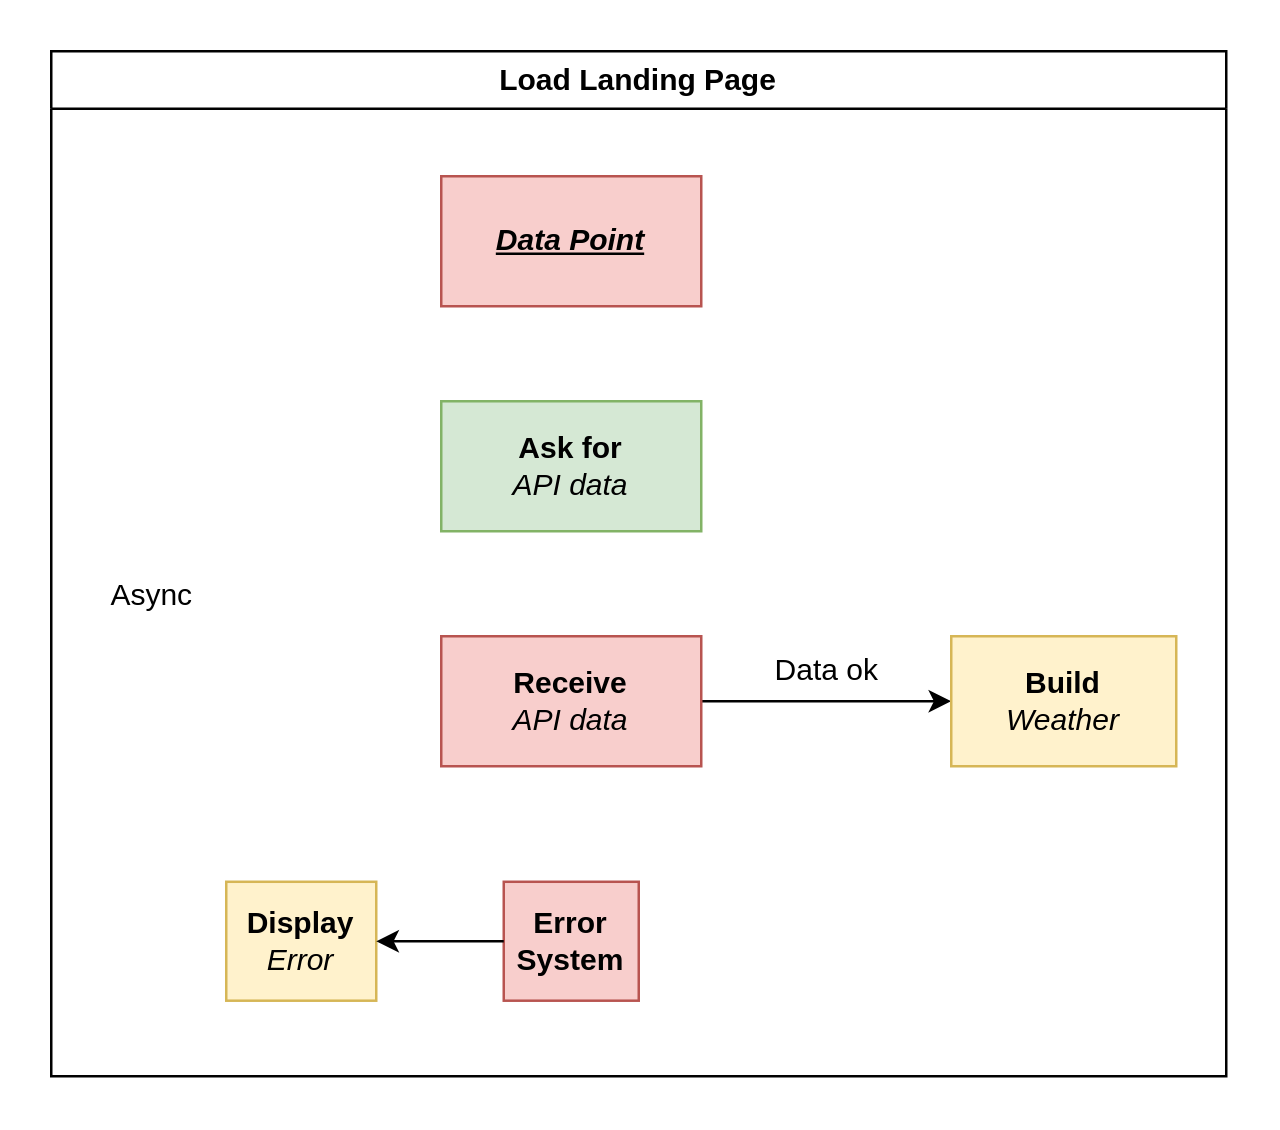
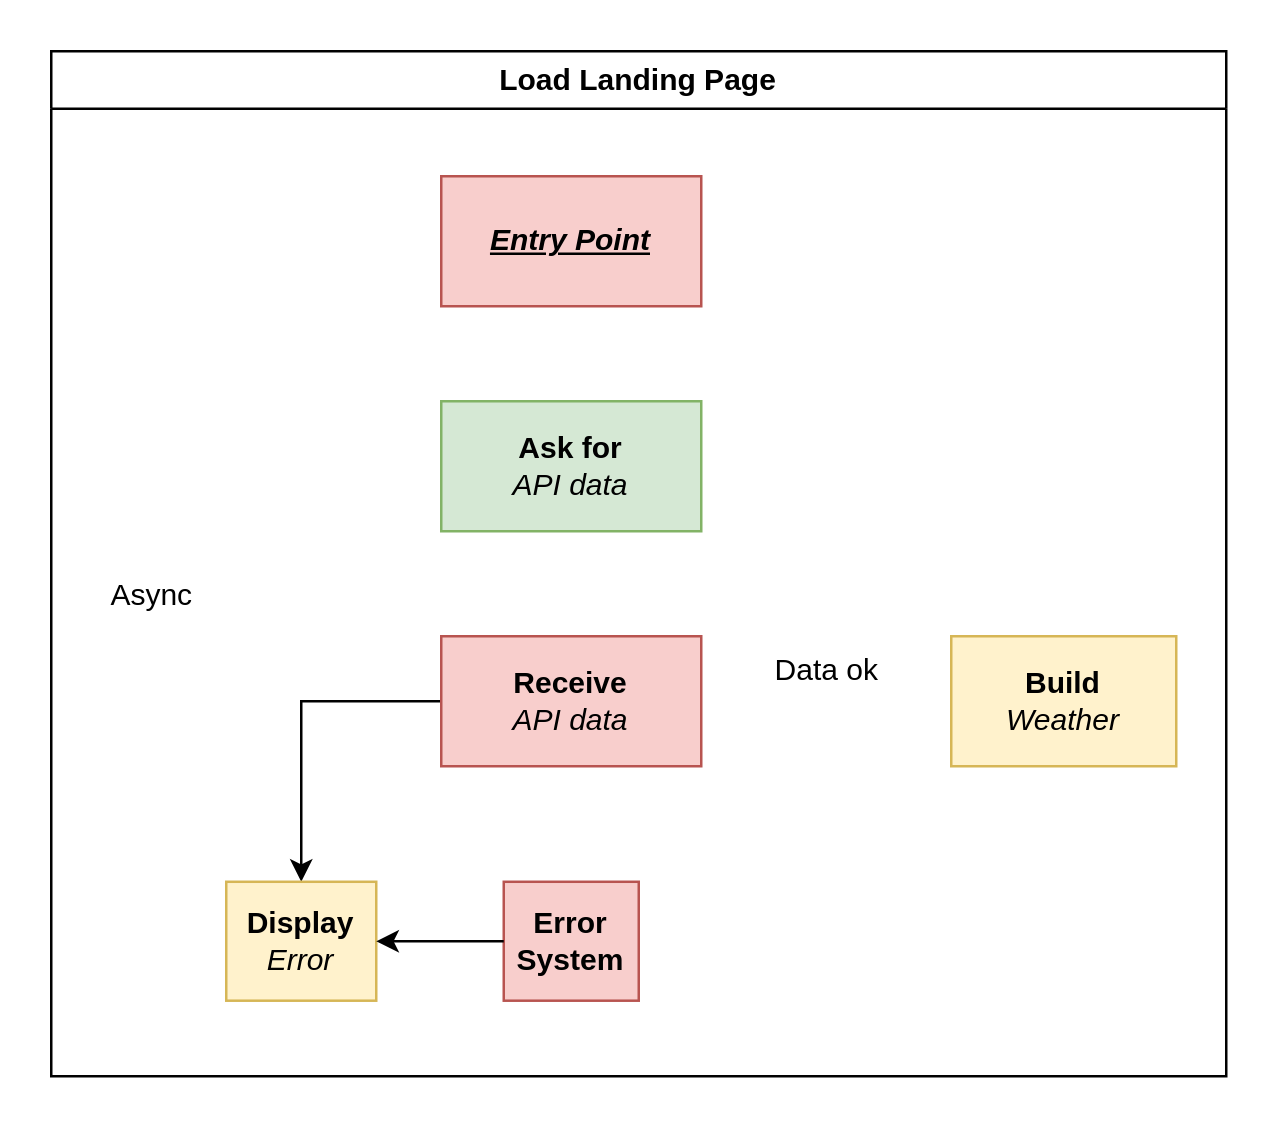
  <mxCell id="0" />
  <mxCell id="1" parent="0" />
  <mxCell id="2" value="Load Landing Page" style="swimlane;whiteSpace=wrap;html=1;" vertex="1" parent="1"><mxGeometry x="20" y="20" width="470" height="410" as="geometry" /></mxCell>
- <mxCell id="3" value="&lt;b&gt;&lt;i&gt;&lt;u&gt;Data Point&lt;/u&gt;&lt;/i&gt;&lt;/b&gt;" style="rounded=0;whiteSpace=wrap;html=1;fillColor=#f8cecc;strokeColor=#b85450;" vertex="1" parent="2"><mxGeometry x="156" y="50" width="104" height="52" as="geometry" /></mxCell>
+ <mxCell id="3" value="&lt;b&gt;&lt;i&gt;&lt;u&gt;Entry Point&lt;/u&gt;&lt;/i&gt;&lt;/b&gt;" style="rounded=0;whiteSpace=wrap;html=1;fillColor=#f8cecc;strokeColor=#b85450;" vertex="1" parent="2"><mxGeometry x="156" y="50" width="104" height="52" as="geometry" /></mxCell>
  <mxCell id="4" value="&lt;b&gt;Ask for&lt;br&gt;&lt;/b&gt;&lt;i&gt;API data&lt;/i&gt;" style="rounded=0;whiteSpace=wrap;html=1;fillColor=#d5e8d4;strokeColor=#82b366;" vertex="1" parent="2"><mxGeometry x="156" y="140" width="104" height="52" as="geometry" /></mxCell>
- <mxCell id="5" value="" style="edgeStyle=orthogonalEdgeStyle;rounded=0;orthogonalLoop=1;jettySize=auto;html=1;" edge="1" parent="2" source="6" target="10"><mxGeometry relative="1" as="geometry" /></mxCell>
+ <mxCell id="5" value="" style="edgeStyle=orthogonalEdgeStyle;rounded=0;orthogonalLoop=1;jettySize=auto;html=1;" edge="1" parent="2" source="6" target="8"><mxGeometry relative="1" as="geometry" /></mxCell>
  <mxCell id="6" value="&lt;b&gt;Receive&lt;/b&gt;&lt;br&gt;&lt;i&gt;API data&lt;/i&gt;" style="rounded=0;whiteSpace=wrap;html=1;fillColor=#f8cecc;strokeColor=#b85450;" vertex="1" parent="2"><mxGeometry x="156" y="234" width="104" height="52" as="geometry" /></mxCell>
  <mxCell id="7" value="&lt;b&gt;Error System&lt;/b&gt;" style="rounded=0;whiteSpace=wrap;html=1;fillColor=#f8cecc;strokeColor=#b85450;" vertex="1" parent="2"><mxGeometry x="181" y="332.21" width="54" height="47.57" as="geometry" /></mxCell>
  <mxCell id="8" value="&lt;b&gt;Display &lt;/b&gt;&lt;i&gt;Error&lt;/i&gt;" style="rounded=0;whiteSpace=wrap;html=1;fillColor=#fff2cc;strokeColor=#d6b656;" vertex="1" parent="2"><mxGeometry x="70" y="332.21" width="60" height="47.57" as="geometry" /></mxCell>
  <mxCell id="9" value="" style="endArrow=classic;html=1;rounded=0;entryX=1;entryY=0.5;entryDx=0;entryDy=0;exitX=0;exitY=0.5;exitDx=0;exitDy=0;" edge="1" parent="2" source="7" target="8"><mxGeometry width="50" height="50" relative="1" as="geometry"><mxPoint x="71" y="434" as="sourcePoint" /><mxPoint x="341" y="462.57" as="targetPoint" /></mxGeometry></mxCell>
  <mxCell id="10" value="&lt;b&gt;Build&lt;/b&gt;&lt;div&gt;&lt;i&gt;Weather&lt;/i&gt;&lt;/div&gt;" style="rounded=0;whiteSpace=wrap;html=1;fillColor=#fff2cc;strokeColor=#d6b656;" vertex="1" parent="2"><mxGeometry x="360" y="234" width="90" height="52" as="geometry" /></mxCell>
  <mxCell id="11" value="Data ok" style="text;html=1;align=center;verticalAlign=middle;resizable=0;points=[];autosize=1;strokeColor=none;fillColor=none;" vertex="1" parent="2"><mxGeometry x="280" y="233" width="60" height="30" as="geometry" /></mxCell>
  <mxCell id="12" value="Async" style="text;html=1;align=center;verticalAlign=middle;resizable=0;points=[];autosize=1;strokeColor=none;fillColor=none;" vertex="1" parent="2"><mxGeometry x="10" y="203" width="60" height="30" as="geometry" /></mxCell>
